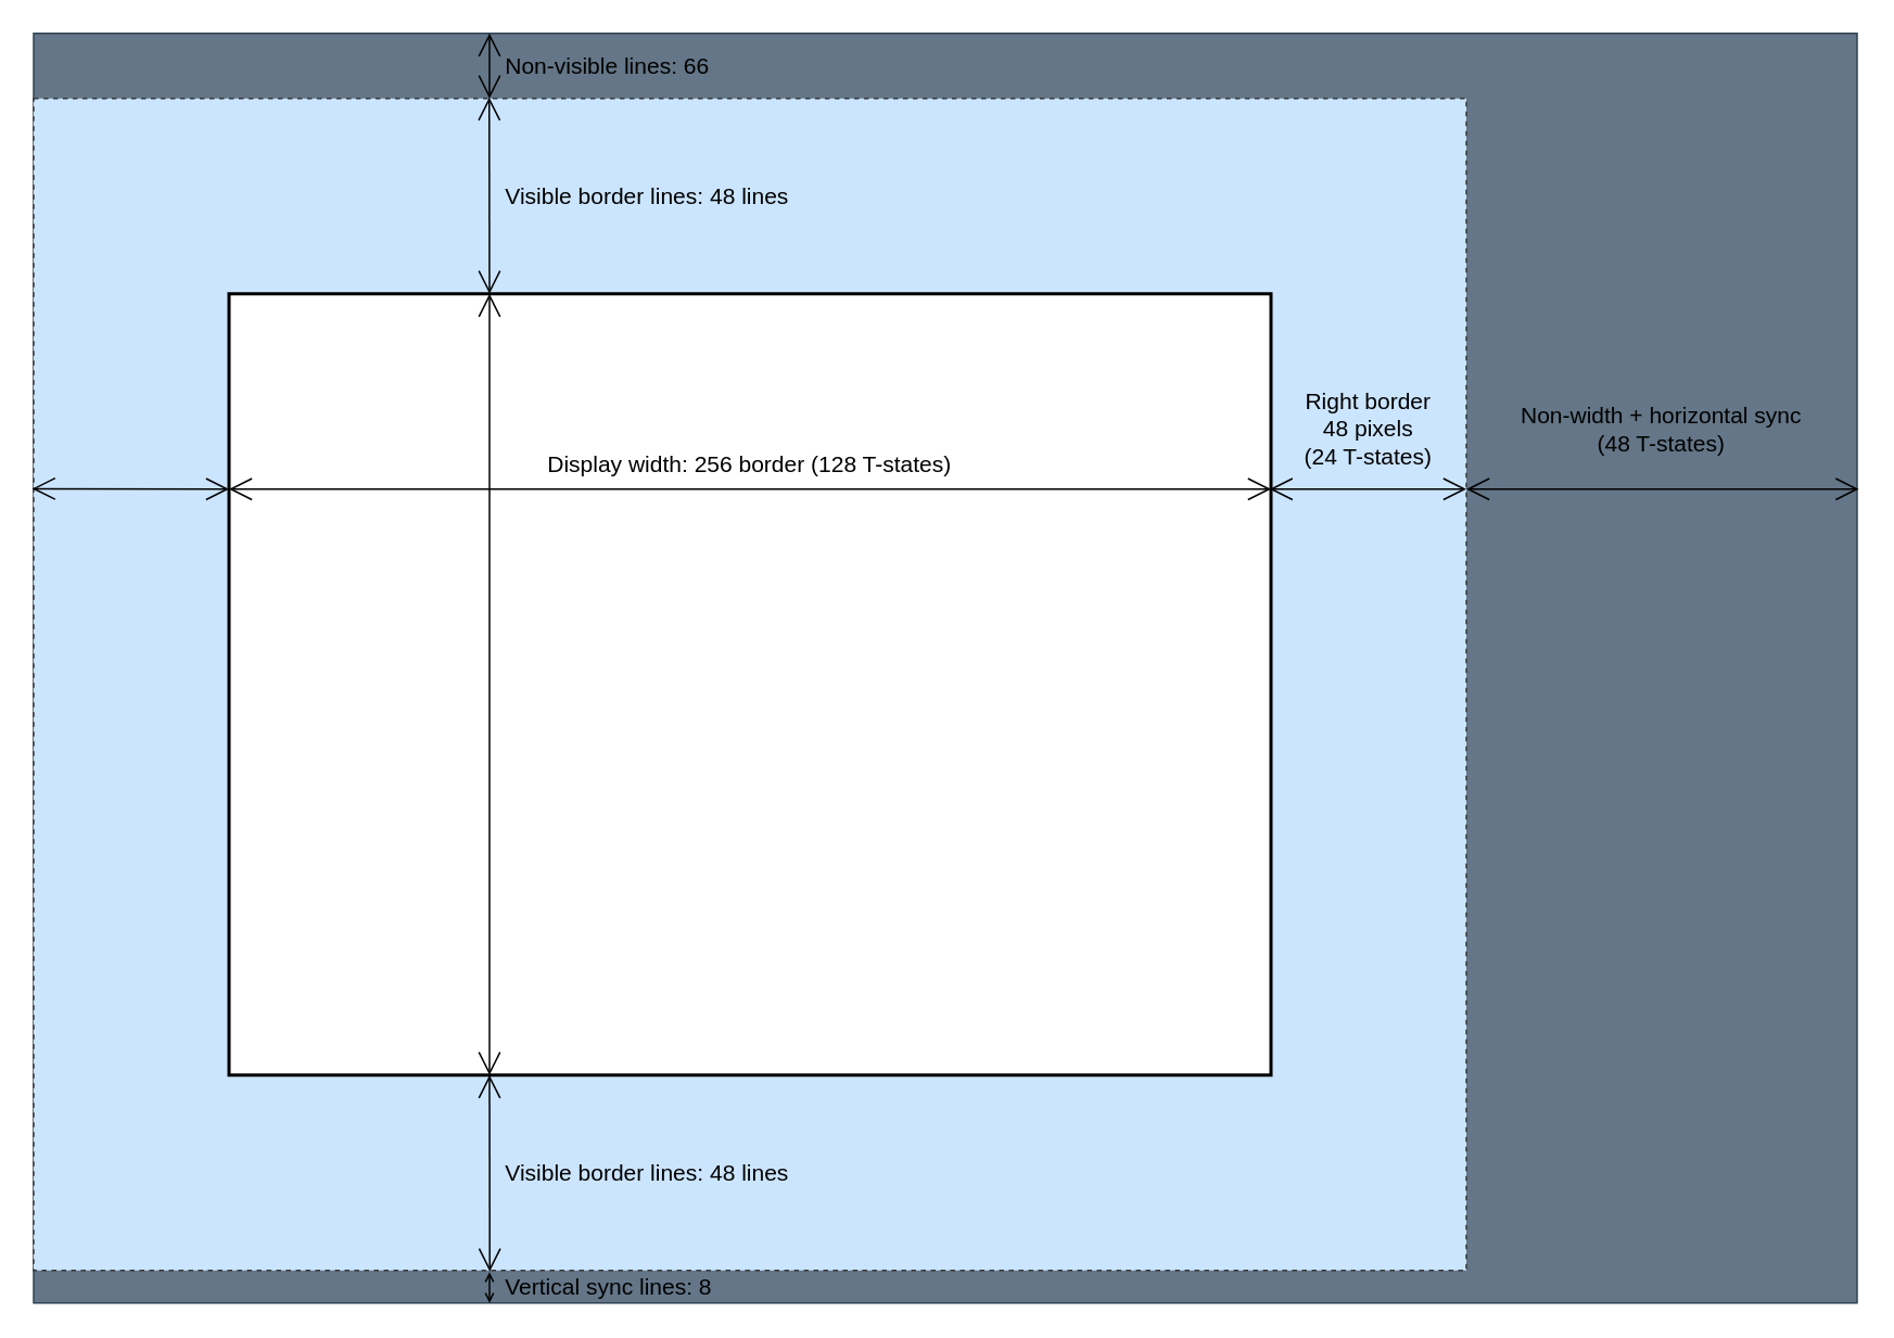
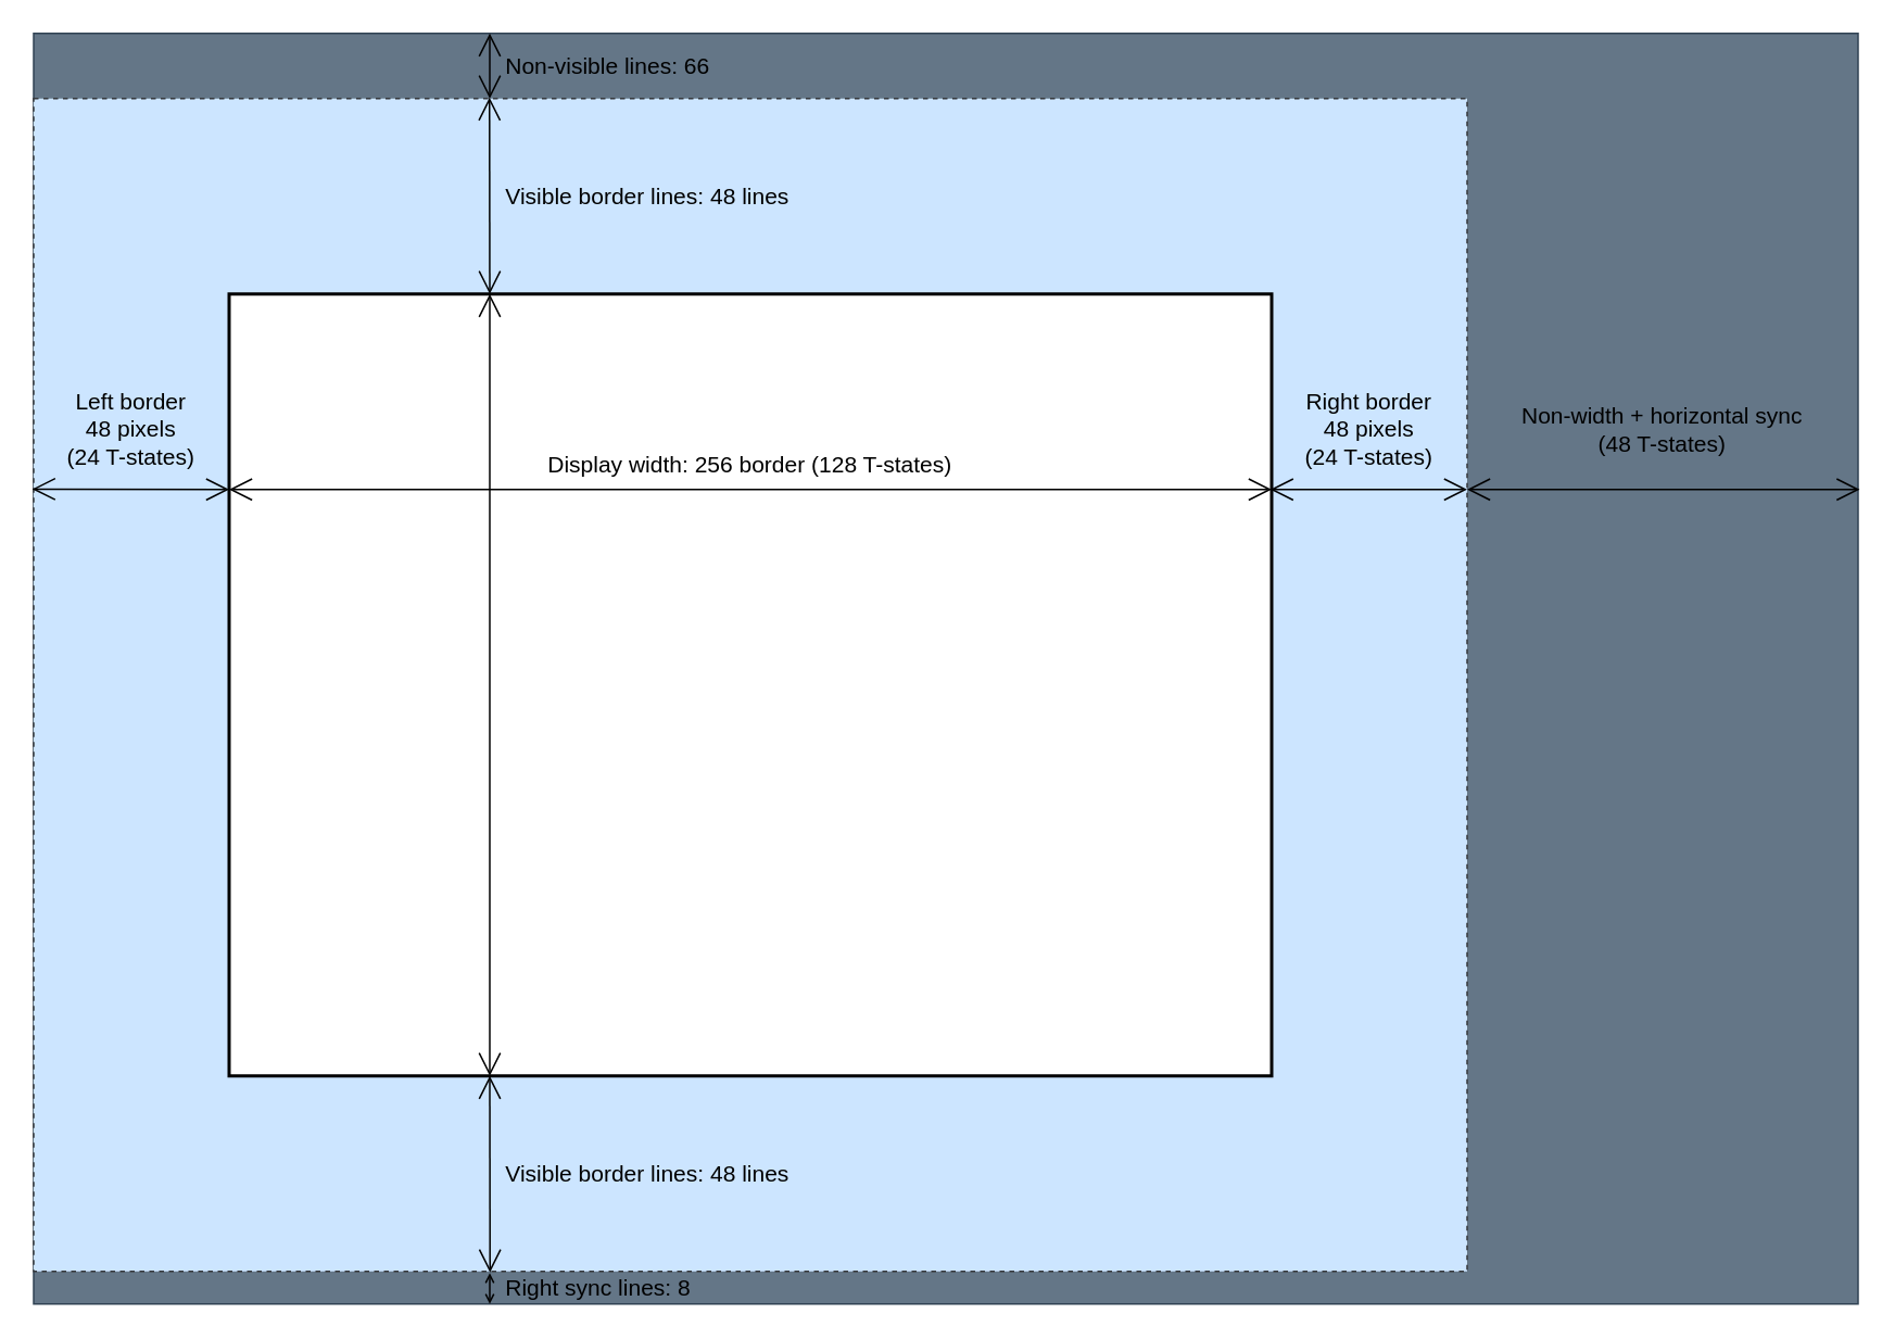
  <mxCell id="0" />
  <mxCell id="1" parent="0" />
  <mxCell id="2" value="" style="rounded=0;whiteSpace=wrap;html=1;fillColor=#647687;strokeColor=#314354;fontColor=#ffffff;" parent="1" vertex="1"><mxGeometry x="20" width="1120" height="780" as="geometry" y="20" /></mxCell>
  <mxCell id="3" value="" style="rounded=0;whiteSpace=wrap;html=1;dashed=1;fillColor=#cce5ff;strokeColor=#36393d;" parent="1" vertex="1"><mxGeometry x="20" y="60" width="880" height="720" as="geometry" /></mxCell>
  <mxCell id="4" value="" style="rounded=0;whiteSpace=wrap;html=1;strokeWidth=2;" parent="1" vertex="1"><mxGeometry x="140" y="180" width="640" height="480" as="geometry" /></mxCell>
  <mxCell id="5" value="" style="endArrow=open;startArrow=open;html=1;exitX=0;exitY=0.25;exitDx=0;exitDy=0;entryX=1;entryY=0.25;entryDx=0;entryDy=0;endFill=0;startFill=0;endSize=12;startSize=12;strokeWidth=1;" parent="1" source="4" target="4" edge="1"><mxGeometry width="50" height="50" relative="1" as="geometry"><mxPoint x="270" y="430" as="sourcePoint" /><mxPoint x="320" y="380" as="targetPoint" /></mxGeometry></mxCell>
  <mxCell id="6" value="Display width: 256 border (128 T-states)" style="text;html=1;strokeColor=none;fillColor=none;align=center;verticalAlign=middle;whiteSpace=wrap;rounded=0;dashed=1;dashPattern=1 1;fontSize=14;" parent="1" vertex="1"><mxGeometry x="140" y="275" width="640" height="20" as="geometry" /></mxCell>
  <mxCell id="7" value="" style="endArrow=open;startArrow=open;html=1;fontSize=14;startSize=12;endSize=12;strokeWidth=1;entryX=0.25;entryY=0;entryDx=0;entryDy=0;exitX=0.25;exitY=1;exitDx=0;exitDy=0;endFill=0;startFill=0;" parent="1" source="4" target="4" edge="1"><mxGeometry width="50" height="50" relative="1" as="geometry"><mxPoint x="200" y="500" as="sourcePoint" /><mxPoint x="250" y="450" as="targetPoint" /></mxGeometry></mxCell>
  <mxCell id="8" value="" style="endArrow=open;startArrow=open;html=1;fontSize=14;startSize=12;endSize=12;strokeWidth=1;entryX=0.318;entryY=-0.001;entryDx=0;entryDy=0;entryPerimeter=0;endFill=0;startFill=0;" parent="1" target="3" edge="1"><mxGeometry width="50" height="50" relative="1" as="geometry"><mxPoint x="300" y="180" as="sourcePoint" /><mxPoint x="340" y="80" as="targetPoint" /></mxGeometry></mxCell>
  <mxCell id="9" value="Visible border lines: 48 lines" style="text;html=1;strokeColor=none;fillColor=none;align=left;verticalAlign=middle;whiteSpace=wrap;rounded=0;dashed=1;dashPattern=1 1;fontSize=14;spacingLeft=8;" parent="1" vertex="1"><mxGeometry x="300" y="110" width="290" height="20" as="geometry" /></mxCell>
  <mxCell id="10" value="" style="endArrow=open;startArrow=open;html=1;fontSize=14;startSize=12;endSize=12;strokeWidth=1;entryX=0.318;entryY=-0.001;entryDx=0;entryDy=0;entryPerimeter=0;endFill=0;startFill=0;" parent="1" edge="1"><mxGeometry width="50" height="50" relative="1" as="geometry"><mxPoint x="300.16" y="780.72" as="sourcePoint" /><mxPoint x="300" y="660" as="targetPoint" /></mxGeometry></mxCell>
  <mxCell id="11" value="Visible border lines: 48 lines" style="text;html=1;strokeColor=none;fillColor=none;align=left;verticalAlign=middle;whiteSpace=wrap;rounded=0;dashed=1;dashPattern=1 1;fontSize=14;spacingLeft=8;" parent="1" vertex="1"><mxGeometry x="300" y="710" width="290" height="20" as="geometry" /></mxCell>
  <mxCell id="12" value="" style="endArrow=open;startArrow=open;html=1;fontSize=14;startSize=12;endSize=12;strokeWidth=1;entryX=0;entryY=0.25;entryDx=0;entryDy=0;exitX=-0.001;exitY=0.333;exitDx=0;exitDy=0;exitPerimeter=0;endFill=0;startFill=0;" parent="1" source="3" target="4" edge="1"><mxGeometry width="50" height="50" relative="1" as="geometry"><mxPoint x="60" y="390" as="sourcePoint" /><mxPoint x="110" y="340" as="targetPoint" /></mxGeometry></mxCell>
+ <mxCell id="13" value="Left border&lt;br&gt;48 pixels&lt;br&gt;(24 T-states)" style="text;html=1;strokeColor=none;fillColor=none;align=center;verticalAlign=middle;whiteSpace=wrap;rounded=0;dashed=1;dashPattern=1 1;fontSize=14;" parent="1" vertex="1"><mxGeometry x="20" y="230" width="120" height="65" as="geometry" /></mxCell>
  <mxCell id="14" value="Right border&lt;br&gt;48 pixels&lt;br&gt;(24 T-states)" style="text;html=1;strokeColor=none;fillColor=none;align=center;verticalAlign=middle;whiteSpace=wrap;rounded=0;dashed=1;dashPattern=1 1;fontSize=14;" parent="1" vertex="1"><mxGeometry x="780" y="230" width="120" height="65" as="geometry" /></mxCell>
  <mxCell id="15" value="" style="endArrow=open;startArrow=open;html=1;fontSize=14;startSize=12;endSize=12;strokeWidth=1;exitX=-0.001;exitY=0.333;exitDx=0;exitDy=0;exitPerimeter=0;endFill=0;startFill=0;" parent="1" edge="1"><mxGeometry width="50" height="50" relative="1" as="geometry"><mxPoint x="779.12" y="300" as="sourcePoint" /><mxPoint x="900" y="300" as="targetPoint" /></mxGeometry></mxCell>
  <mxCell id="16" value="" style="endArrow=open;startArrow=open;html=1;fontSize=14;startSize=4;endSize=4;strokeWidth=1;exitX=0.25;exitY=1;exitDx=0;exitDy=0;endFill=0;startFill=0;" parent="1" source="2" edge="1"><mxGeometry width="50" height="50" relative="1" as="geometry"><mxPoint x="220" y="850" as="sourcePoint" /><mxPoint x="300" y="781" as="targetPoint" /></mxGeometry></mxCell>
- <mxCell id="17" value="Vertical sync lines: 8" style="text;html=1;strokeColor=none;fillColor=none;align=left;verticalAlign=middle;whiteSpace=wrap;rounded=0;dashed=1;dashPattern=1 1;fontSize=14;spacingLeft=8;" parent="1" vertex="1"><mxGeometry x="300" y="780" width="290" height="20" as="geometry" /></mxCell>
+ <mxCell id="17" value="Right sync lines: 8" style="text;html=1;strokeColor=none;fillColor=none;align=left;verticalAlign=middle;whiteSpace=wrap;rounded=0;dashed=1;dashPattern=1 1;fontSize=14;spacingLeft=8;" parent="1" vertex="1"><mxGeometry x="300" y="780" width="290" height="20" as="geometry" /></mxCell>
  <mxCell id="18" value="" style="endArrow=open;startArrow=open;html=1;fontSize=14;startSize=12;endSize=12;strokeWidth=1;exitX=-0.001;exitY=0.333;exitDx=0;exitDy=0;exitPerimeter=0;endFill=0;startFill=0;" parent="1" edge="1"><mxGeometry width="50" height="50" relative="1" as="geometry"><mxPoint x="900" y="300" as="sourcePoint" /><mxPoint x="1141" y="300" as="targetPoint" /></mxGeometry></mxCell>
  <mxCell id="19" value="Non-width + horizontal sync&lt;br&gt;(48 T-states)" style="text;html=1;strokeColor=none;fillColor=none;align=center;verticalAlign=middle;whiteSpace=wrap;rounded=0;dashed=1;dashPattern=1 1;fontSize=14;" parent="1" vertex="1"><mxGeometry x="900" y="230" width="240" height="65" as="geometry" /></mxCell>
  <mxCell id="20" value="" style="endArrow=open;startArrow=open;html=1;startSize=12;endSize=12;entryX=0.25;entryY=0;entryDx=0;entryDy=0;endFill=0;startFill=0;" edge="1" parent="1" target="2"><mxGeometry width="50" height="50" relative="1" as="geometry"><mxPoint x="300" y="60" as="sourcePoint" /><mxPoint x="390" y="-20" as="targetPoint" /></mxGeometry></mxCell>
  <mxCell id="21" value="Non-visible lines: 66" style="text;html=1;strokeColor=none;fillColor=none;align=left;verticalAlign=middle;whiteSpace=wrap;rounded=0;dashed=1;dashPattern=1 1;fontSize=14;spacingLeft=8;" vertex="1" parent="1"><mxGeometry x="300" y="30" width="290" height="20" as="geometry" /></mxCell>
